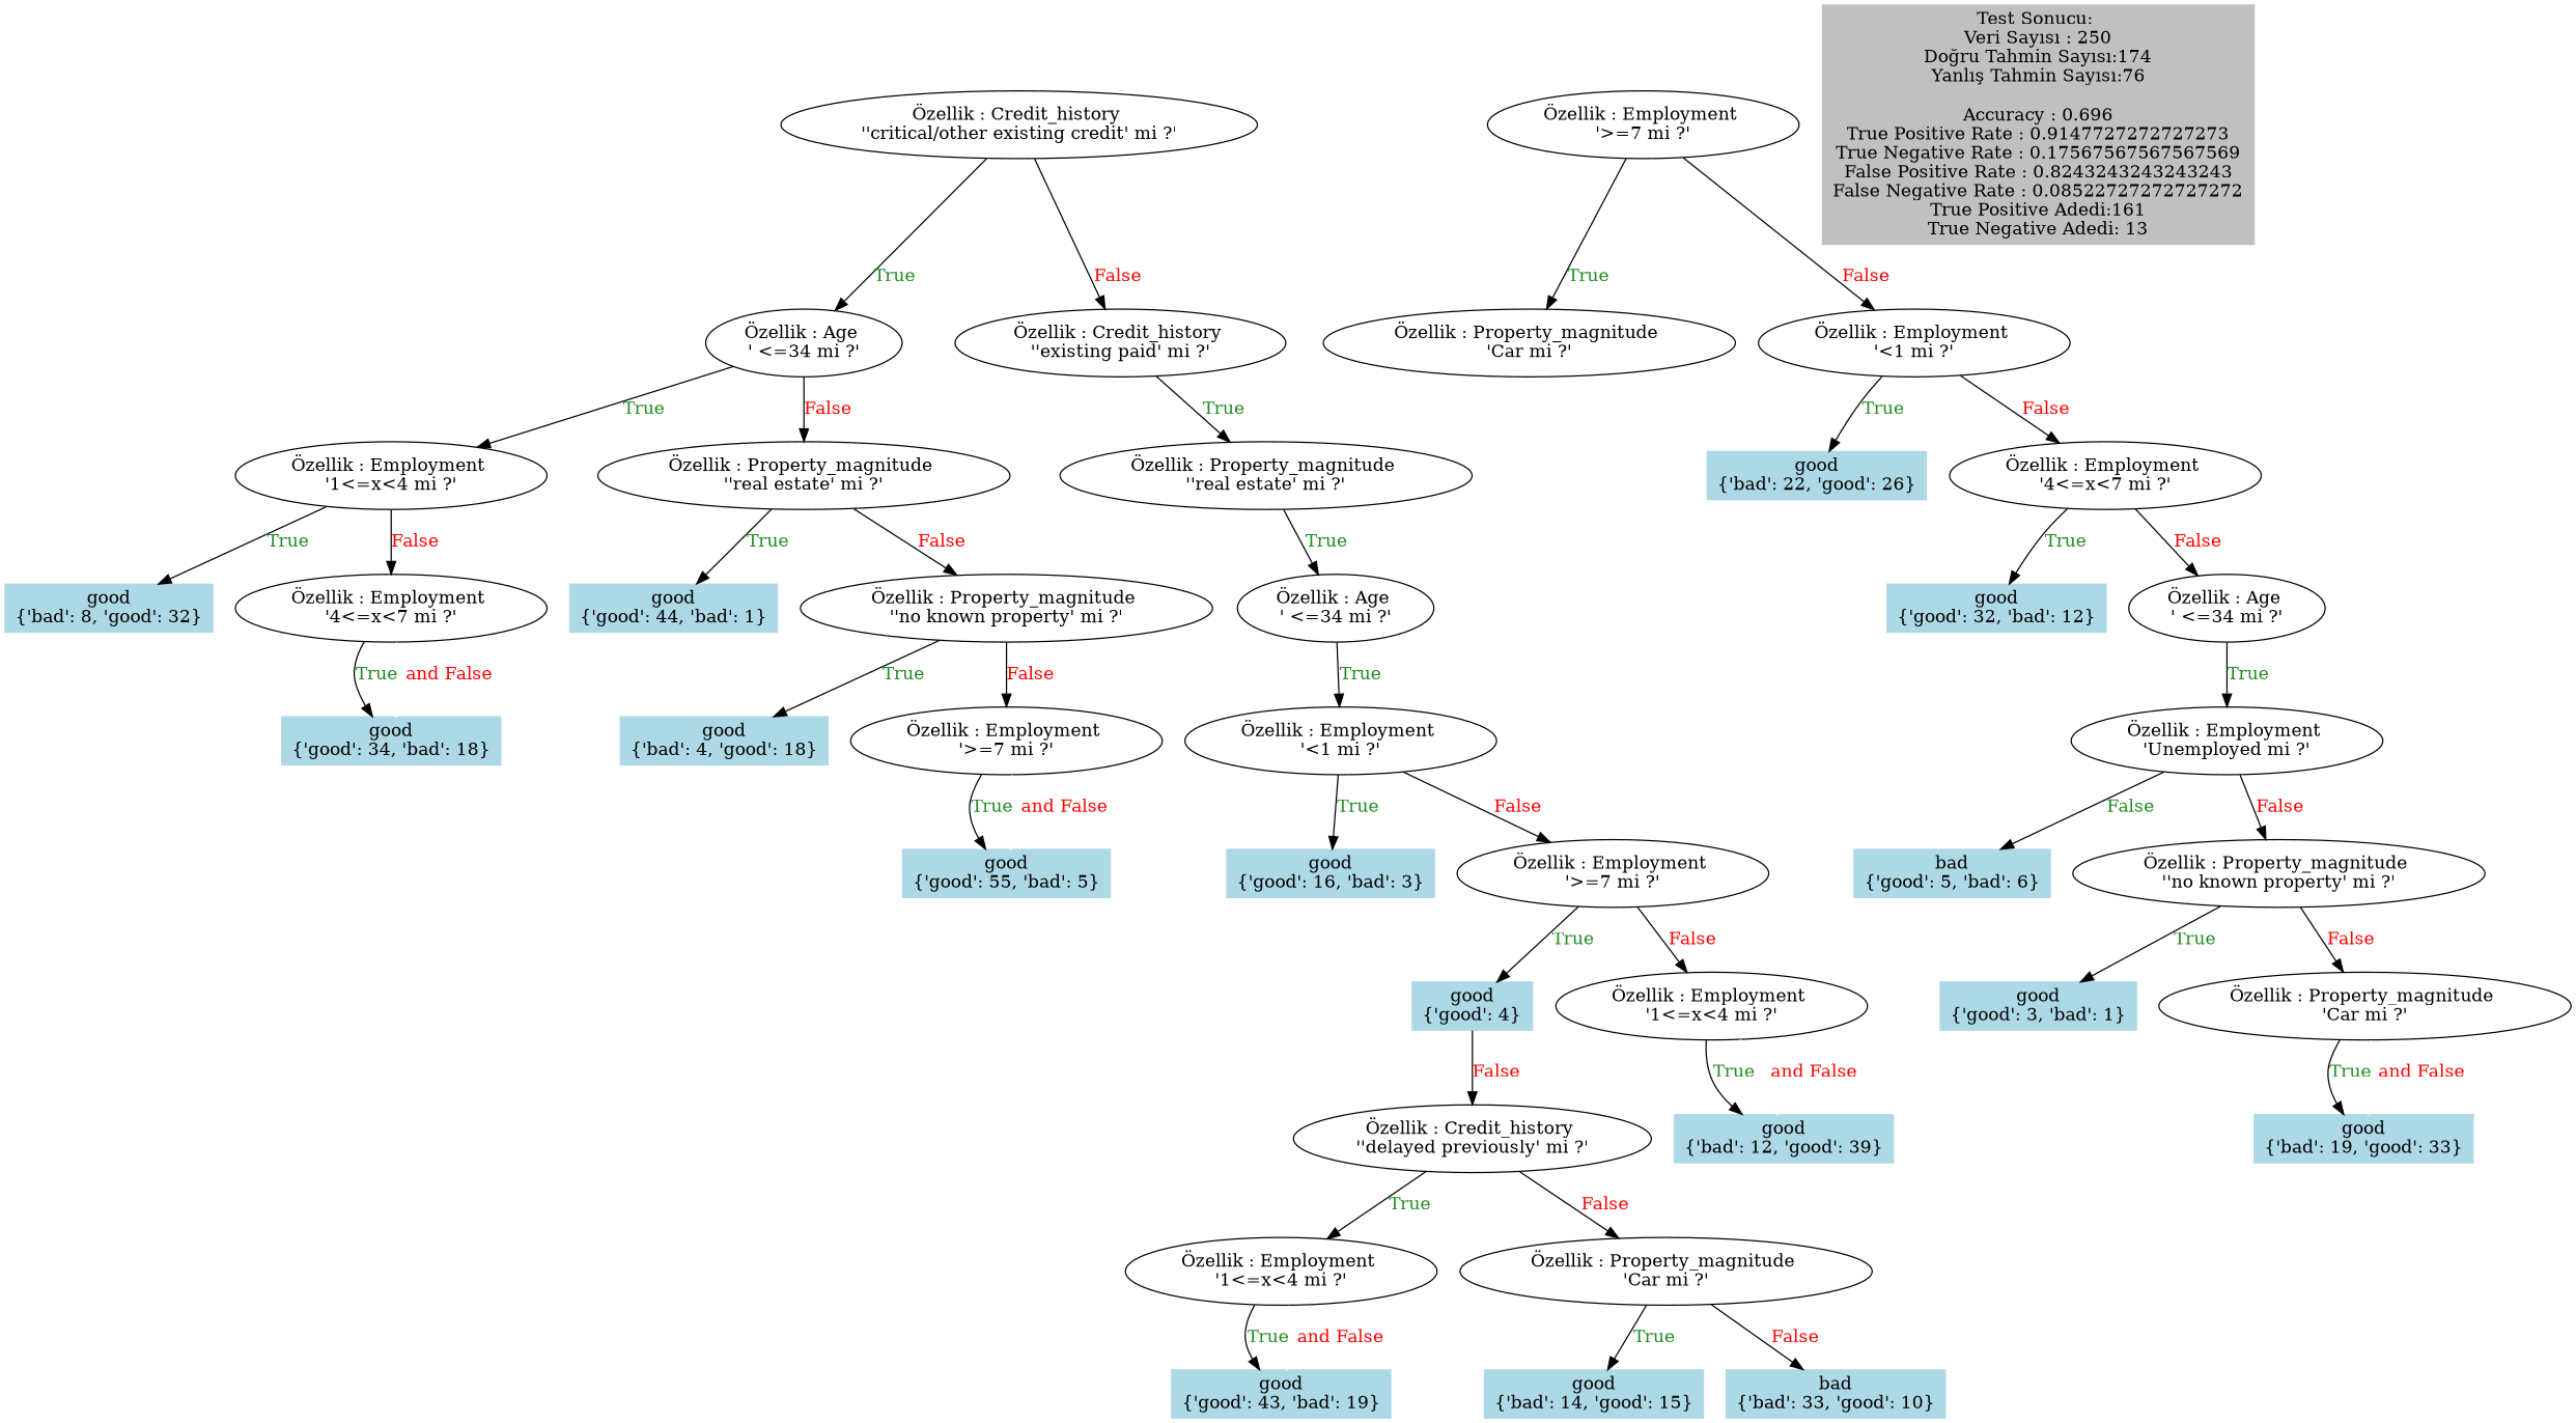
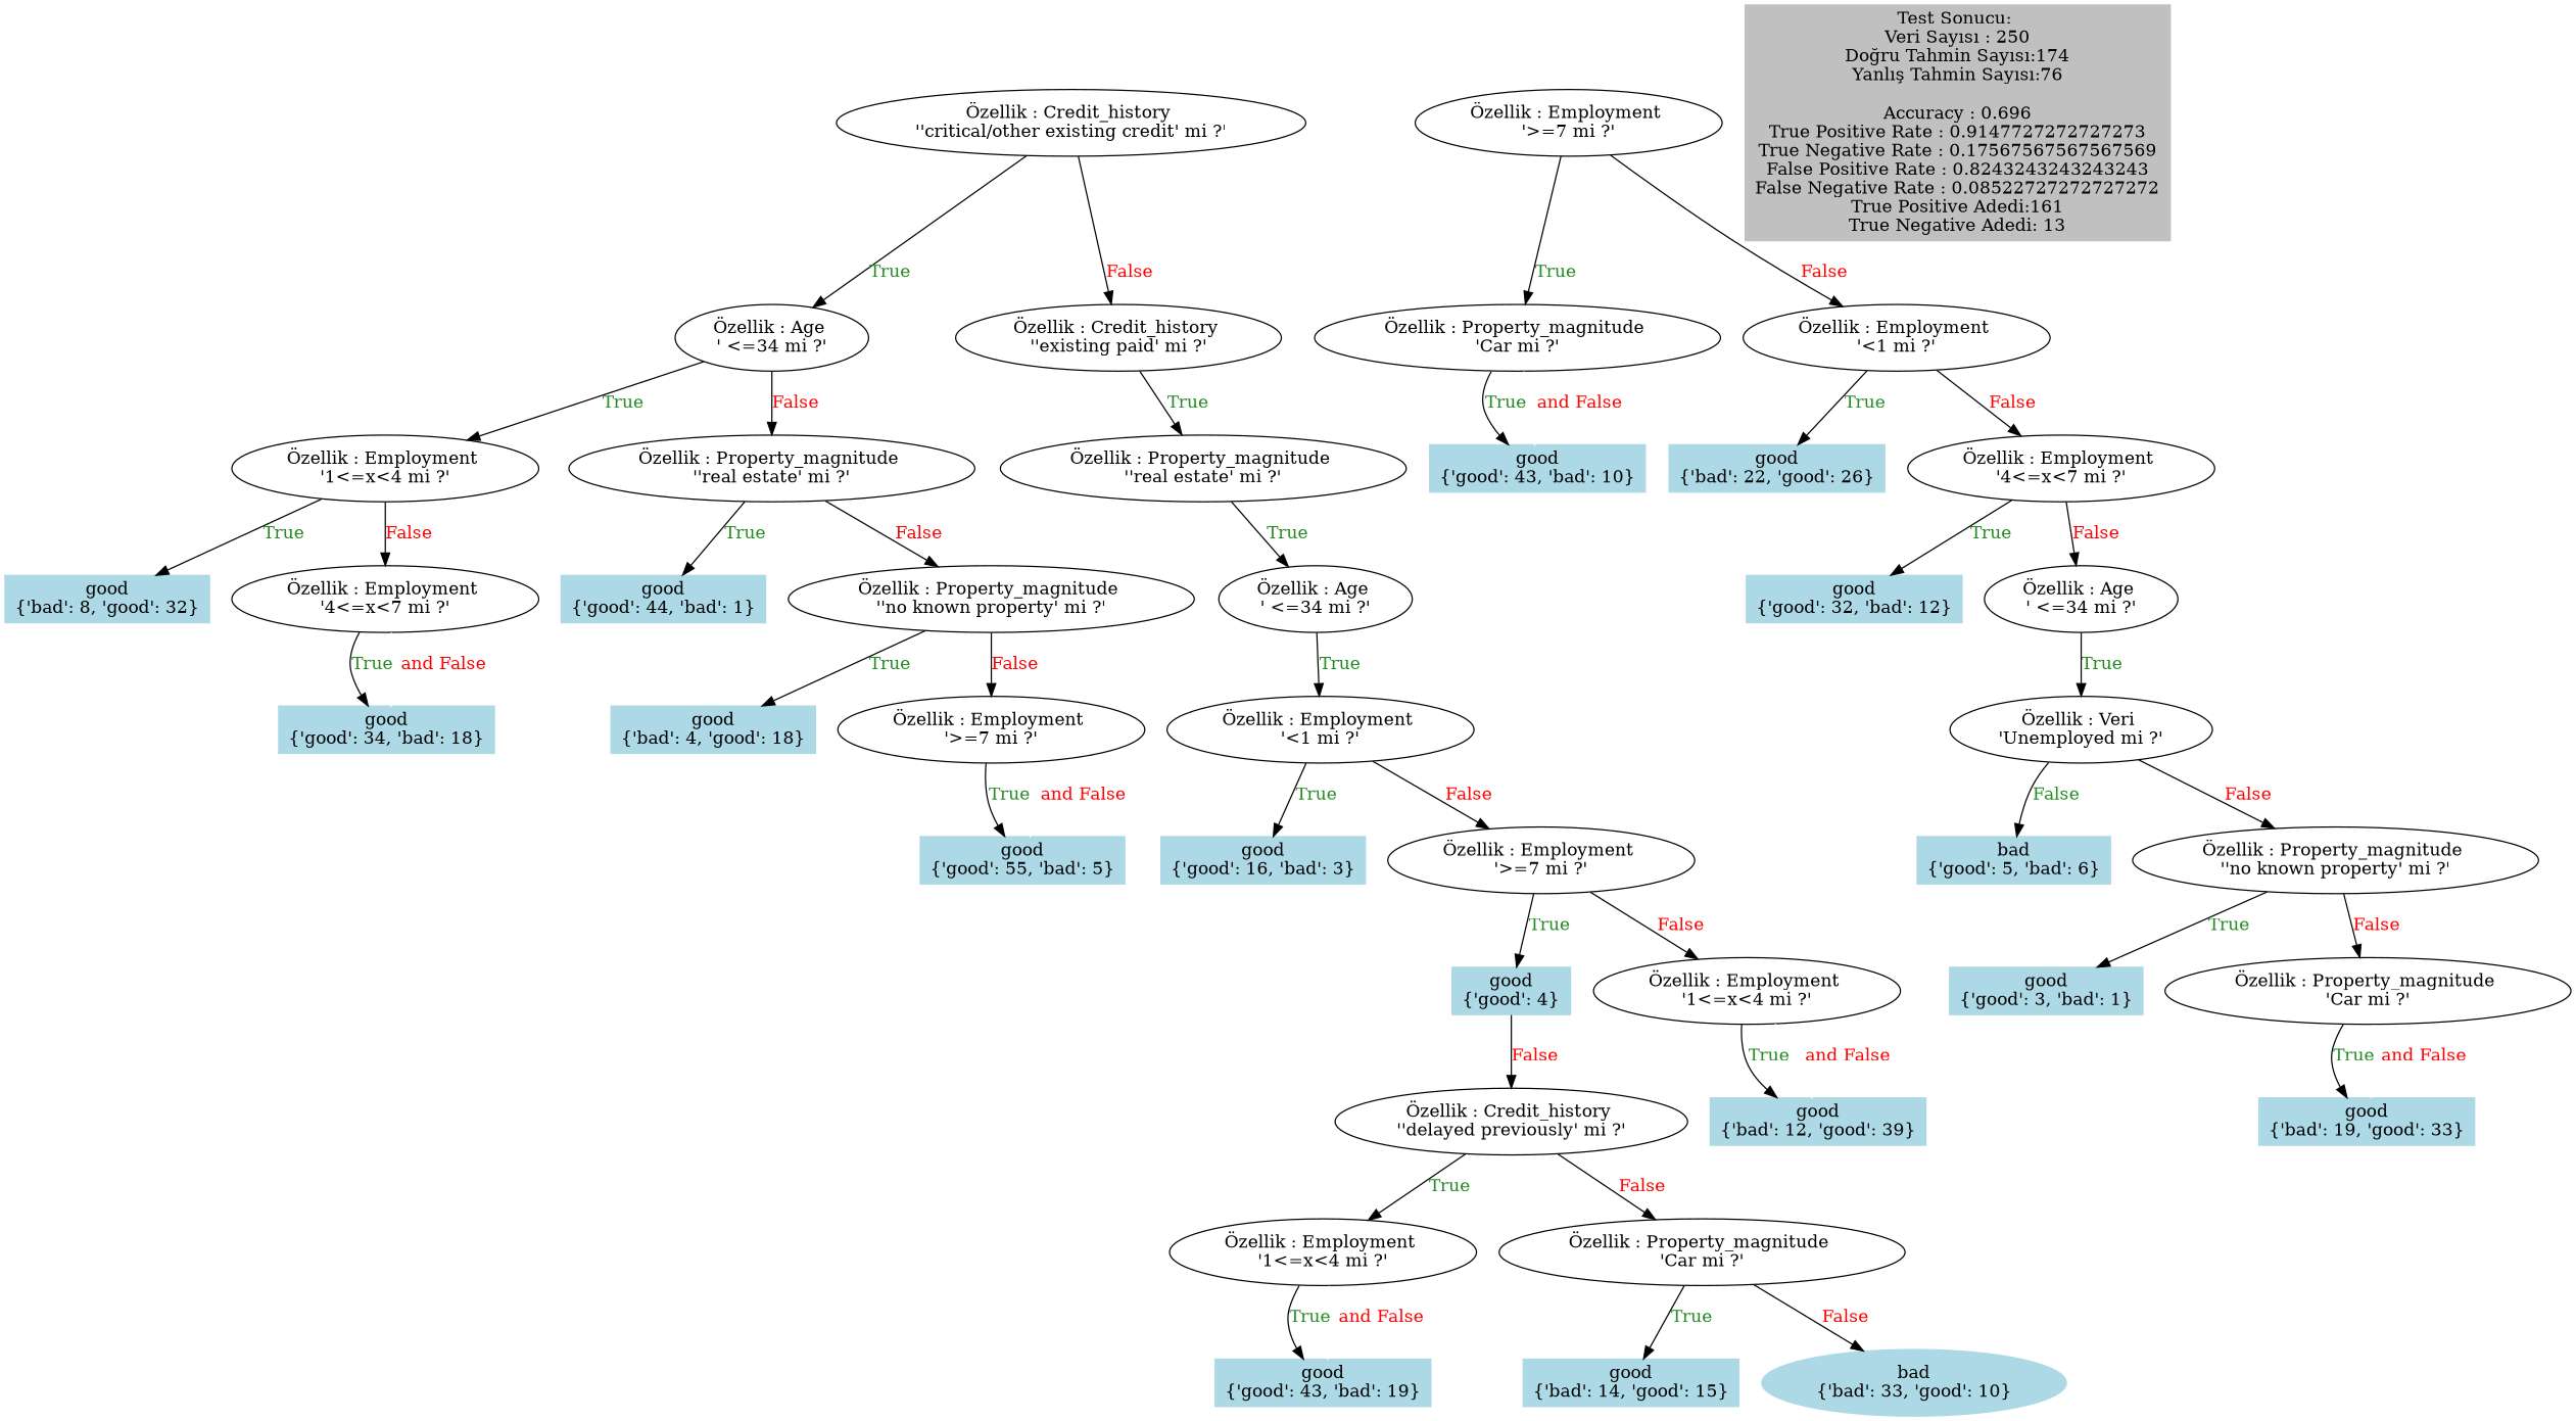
  digraph {
    edge [fontcolor=forestgreen]
    n1 [label="Özellik : Age \n' <=34 mi ?'"]
    n2 [label="Özellik : Employment \n'1<=x<4 mi ?'"]
    n3 [label="Özellik : Property_magnitude \n''real estate' mi ?'"]
    n4 [color=lightblue label="good\n{'bad': 8, 'good': 32}" shape=rect style=filled]
    n5 [label="Özellik : Employment \n'4<=x<7 mi ?'"]
    n6 [color=lightblue label="good\n{'good': 44, 'bad': 1}" shape=rect style=filled]
    n7 [label="Özellik : Property_magnitude \n''no known property' mi ?'"]
    n8 [label="Özellik : Credit_history \n''critical/other existing credit' mi ?'"]
    n9 [label="Özellik : Credit_history \n''existing paid' mi ?'"]
    n10 [label="Özellik : Property_magnitude \n''real estate' mi ?'"]
    n11 [color=lightblue label="good\n{'good': 34, 'bad': 18}" shape=rect style=filled]
    n12 [color=lightblue label="good\n{'bad': 4, 'good': 18}" shape=rect style=filled]
    n13 [label="Özellik : Employment \n'>=7 mi ?'"]
    n14 [color=lightblue label="good\n{'good': 55, 'bad': 5}" shape=rect style=filled]
    n15 [label="Özellik : Age \n' <=34 mi ?'"]
    n16 [label="Özellik : Credit_history \n''delayed previously' mi ?'"]
    n17 [label="Özellik : Employment \n'1<=x<4 mi ?'"]
    n18 [label="Özellik : Property_magnitude \n'Car mi ?'"]
    n19 [label="Özellik : Employment \n'<1 mi ?'"]
    n20 [color=lightblue label="good\n{'good': 16, 'bad': 3}" shape=rect style=filled]
    n21 [label="Özellik : Employment \n'>=7 mi ?'"]
    n22 [color=lightblue label="good\n{'good': 4}" shape=rect style=filled]
    n23 [label="Özellik : Employment \n'1<=x<4 mi ?'"]
    n24 [color=lightblue label="good\n{'bad': 12, 'good': 39}" shape=rect style=filled]
    n25 [label="Özellik : Employment \n'>=7 mi ?'"]
    n26 [label="Özellik : Property_magnitude \n'Car mi ?'"]
    n27 [label="Özellik : Employment \n'<1 mi ?'"]
+   n28 [color=lightblue label="good\n{'good': 43, 'bad': 10}" shape=rect style=filled]
    n29 [color=lightblue label="good\n{'bad': 22, 'good': 26}" shape=rect style=filled]
    n30 [label="Özellik : Employment \n'4<=x<7 mi ?'"]
    n31 [color=lightblue label="good\n{'good': 32, 'bad': 12}" shape=rect style=filled]
    n32 [label="Özellik : Age \n' <=34 mi ?'"]
-   n33 [label="Özellik : Employment \n'Unemployed mi ?'"]
+   n33 [label="Özellik : Veri \n'Unemployed mi ?'"]
    n34 [color=lightblue label="bad\n{'good': 5, 'bad': 6}" shape=rect style=filled]
    n35 [label="Özellik : Property_magnitude \n''no known property' mi ?'"]
    n36 [color=lightblue label="good\n{'good': 3, 'bad': 1}" shape=rect style=filled]
    n37 [label="Özellik : Property_magnitude \n'Car mi ?'"]
    n38 [color=lightblue label="good\n{'bad': 19, 'good': 33}" shape=rect style=filled]
    n39 [color=lightblue label="good\n{'good': 43, 'bad': 19}" shape=rect style=filled]
    n40 [color=lightblue label="good\n{'bad': 14, 'good': 15}" shape=rect style=filled]
-   n41 [color=lightblue label="bad\n{'bad': 33, 'good': 10}" shape=rect style=filled]
+   n41 [color=lightblue label="bad\n{'bad': 33, 'good': 10}" shape=ellipse style=filled]
    n42 [color=gray label="Test Sonucu: \nVeri Sayısı : 250\nDoğru Tahmin Sayısı:174\nYanlış Tahmin Sayısı:76\n\nAccuracy : 0.696\nTrue Positive Rate : 0.9147727272727273\nTrue Negative Rate : 0.17567567567567569\nFalse Positive Rate : 0.8243243243243243\nFalse Negative Rate : 0.08522727272727272\nTrue Positive Adedi:161\nTrue Negative Adedi: 13\n" shape=rect style=filled]
    n1 -> n2 [label=True]
    n1 -> n3 [fontcolor=red label=False]
    n2 -> n4 [label=True]
    n2 -> n5 [fontcolor=red label=False]
    n3 -> n6 [label=True]
    n3 -> n7 [fontcolor=red label=False]
    n5 -> n11 [label=True]
    n5 -> n11 [color=white fontcolor=red label=" and False"]
    n7 -> n12 [label=True]
    n7 -> n13 [fontcolor=red label=False]
    n8 -> n1 [label=True]
    n8 -> n9 [fontcolor=red label=False]
    n9 -> n10 [label=True]
    n10 -> n15 [label=True]
    n13 -> n14 [label=True]
    n13 -> n14 [color=white fontcolor=red label=" and False"]
    n15 -> n19 [label=True]
    n16 -> n17 [label=True]
    n16 -> n18 [fontcolor=red label=False]
    n17 -> n39 [label=True]
    n17 -> n39 [color=white fontcolor=red label=" and False"]
    n18 -> n40 [label=True]
    n18 -> n41 [fontcolor=red label=False]
    n19 -> n20 [label=True]
    n19 -> n21 [fontcolor=red label=False]
    n21 -> n22 [label=True]
    n21 -> n23 [fontcolor=red label=False]
    n22 -> n16 [fontcolor=red label=False]
    n23 -> n24 [label=True]
    n23 -> n24 [color=white fontcolor=red label=" and False"]
    n25 -> n26 [label=True]
    n25 -> n27 [fontcolor=red label=False]
+   n26 -> n28 [label=True]
+   n26 -> n28 [color=white fontcolor=red label=" and False"]
    n27 -> n29 [label=True]
    n27 -> n30 [fontcolor=red label=False]
    n30 -> n31 [label=True]
    n30 -> n32 [fontcolor=red label=False]
    n32 -> n33 [label=True]
    n33 -> n34 [label=False]
    n33 -> n35 [fontcolor=red label=False]
    n35 -> n36 [label=True]
    n35 -> n37 [fontcolor=red label=False]
    n37 -> n38 [label=True]
    n37 -> n38 [color=white fontcolor=red label=" and False"]
  }
